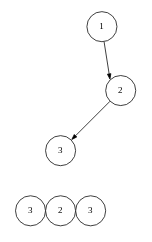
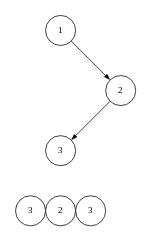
  <mxCell id="0" />
  <mxCell id="1" parent="0" />
  <mxCell id="2" style="rounded=0;orthogonalLoop=1;jettySize=auto;html=1;entryX=0;entryY=0;entryDx=0;entryDy=0;endArrow=blockThin;endFill=1;" parent="1" source="3" target="5" edge="1"><mxGeometry relative="1" as="geometry" /></mxCell>
- <mxCell id="3" value="&lt;font face=&quot;Lucida Console&quot;&gt;1&lt;/font&gt;" style="ellipse;whiteSpace=wrap;html=1;aspect=fixed;" parent="1" vertex="1"><mxGeometry x="115" y="15" width="40" height="40" as="geometry" /></mxCell>
+ <mxCell id="3" value="&lt;font face=&quot;Lucida Console&quot;&gt;1&lt;/font&gt;" style="ellipse;whiteSpace=wrap;html=1;aspect=fixed;" parent="1" vertex="1"><mxGeometry x="60" y="20" width="40" height="40" as="geometry" /></mxCell>
  <mxCell id="4" style="edgeStyle=none;rounded=0;orthogonalLoop=1;jettySize=auto;html=1;entryX=1;entryY=0;entryDx=0;entryDy=0;endArrow=blockThin;endFill=1;" parent="1" source="5" target="6" edge="1"><mxGeometry relative="1" as="geometry" /></mxCell>
  <mxCell id="5" value="&lt;font face=&quot;Lucida Console&quot;&gt;2&lt;/font&gt;" style="ellipse;whiteSpace=wrap;html=1;aspect=fixed;" parent="1" vertex="1"><mxGeometry x="140" y="100" width="40" height="40" as="geometry" /></mxCell>
  <mxCell id="6" value="&lt;font face=&quot;Lucida Console&quot;&gt;3&lt;/font&gt;" style="ellipse;whiteSpace=wrap;html=1;aspect=fixed;" parent="1" vertex="1"><mxGeometry x="60" y="180" width="40" height="40" as="geometry" /></mxCell>
  <mxCell id="7" value="&lt;font face=&quot;Lucida Console&quot;&gt;3&lt;/font&gt;" style="ellipse;whiteSpace=wrap;html=1;aspect=fixed;" parent="1" vertex="1"><mxGeometry x="20" y="260" width="40" height="40" as="geometry" /></mxCell>
  <mxCell id="8" value="&lt;font face=&quot;Lucida Console&quot;&gt;3&lt;/font&gt;" style="ellipse;whiteSpace=wrap;html=1;aspect=fixed;" parent="1" vertex="1"><mxGeometry x="100" y="260" width="40" height="40" as="geometry" /></mxCell>
  <mxCell id="9" value="&lt;font face=&quot;Lucida Console&quot;&gt;2&lt;/font&gt;" style="ellipse;whiteSpace=wrap;html=1;aspect=fixed;" parent="1" vertex="1"><mxGeometry x="60" y="260" width="40" height="40" as="geometry" /></mxCell>
